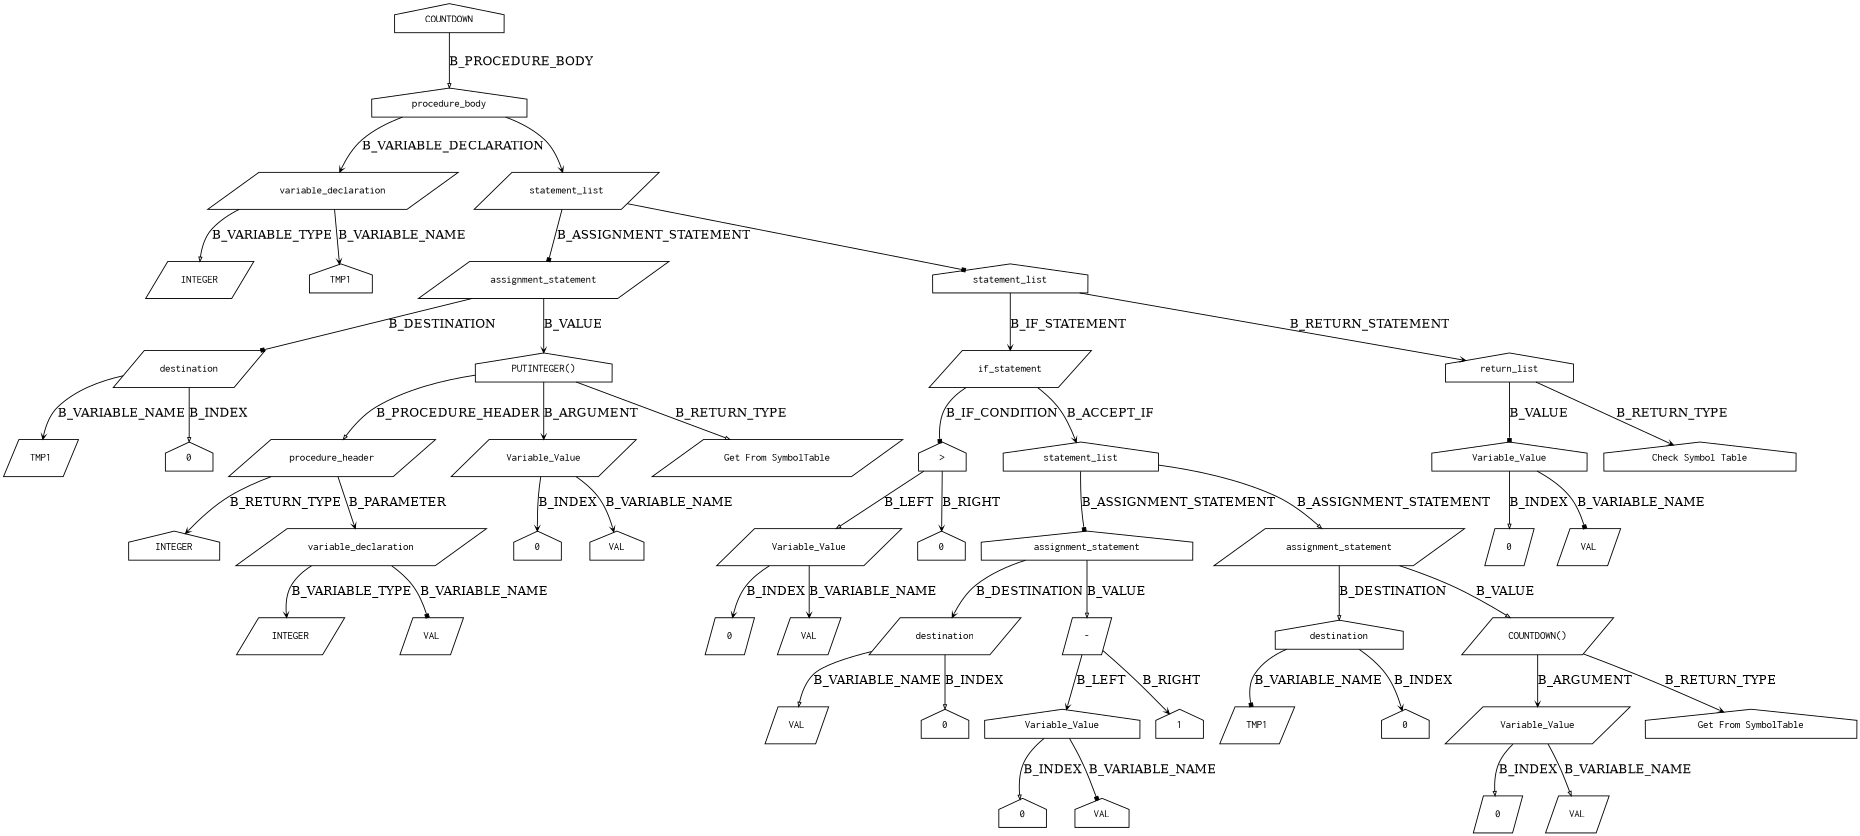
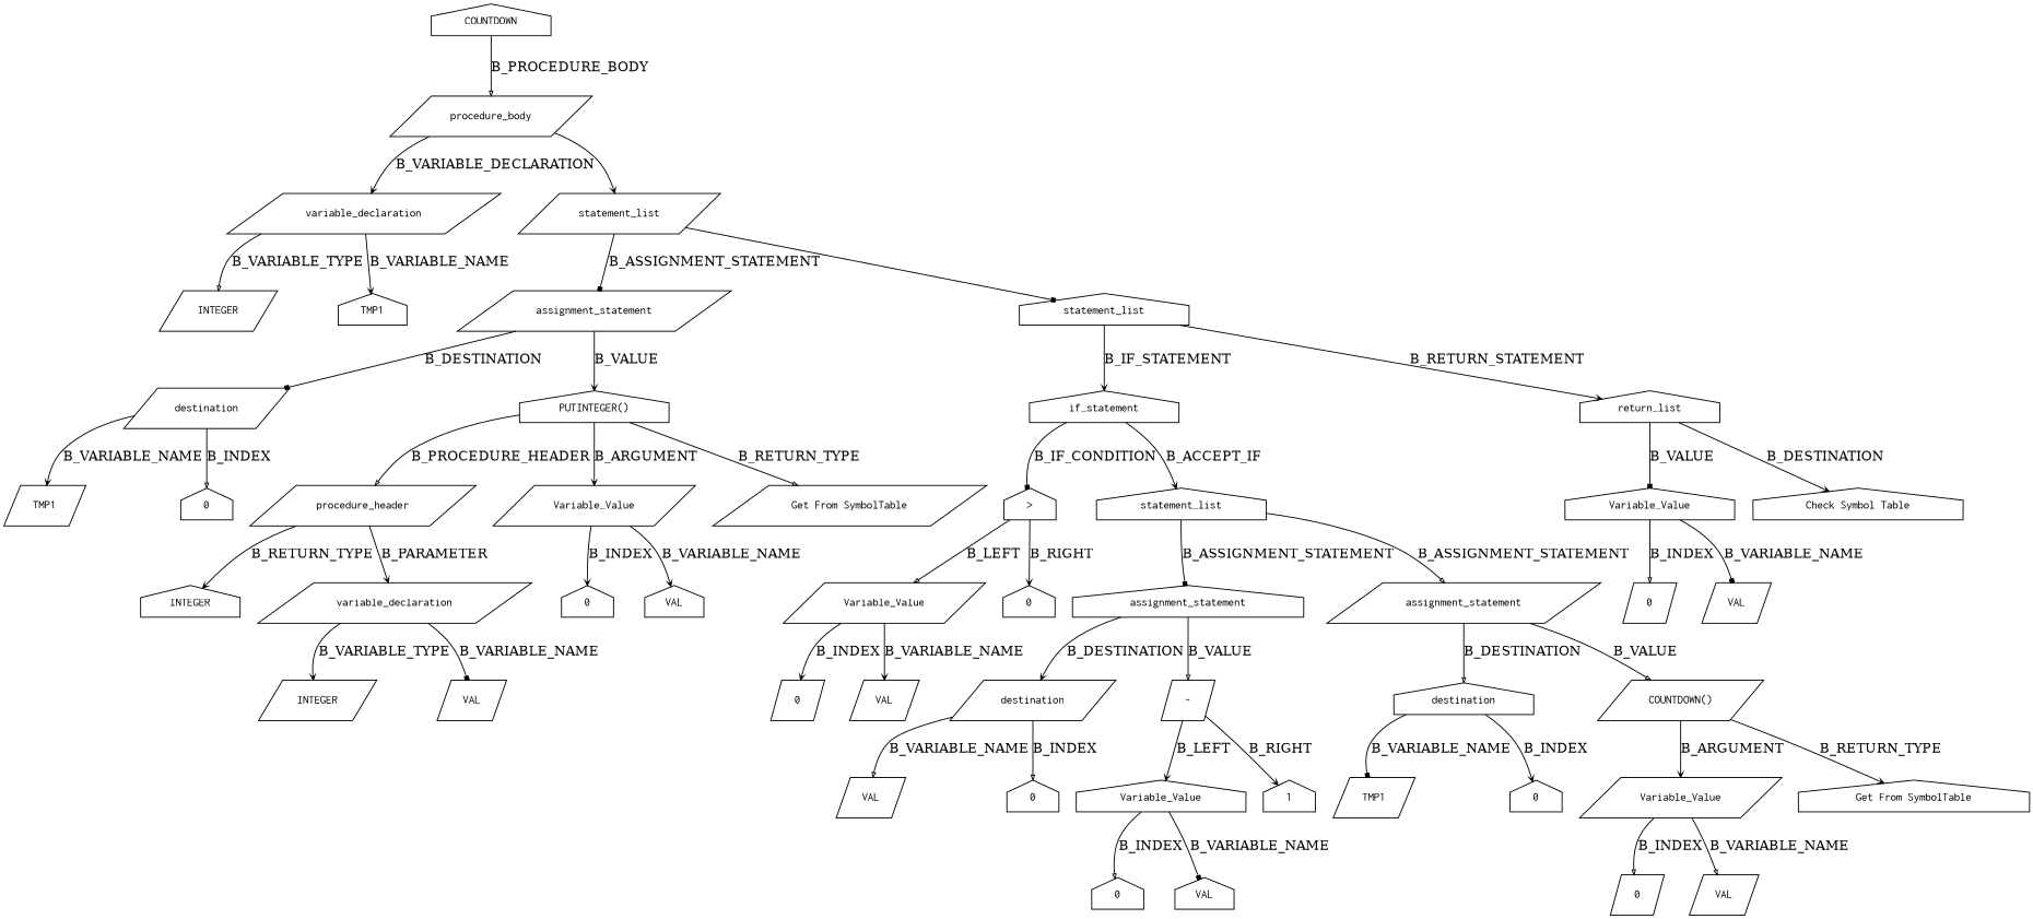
  digraph {
    ranksep=.6
    node [fontname=Courier fontsize=12 shape=parallelogram]
    edge [arrowhead=vee arrowsize=.5]
    n1 [height=.1 label=COUNTDOWN shape=house]
-   n2 [height=.1 label=procedure_body shape=house]
+   n2 [height=.1 label=procedure_body]
    n3 [height=.1 label=procedure_header]
    n4 [height=.1 label=INTEGER shape=house]
    n5 [height=.1 label=variable_declaration]
    n6 [height=.1 label=variable_declaration]
    n7 [height=.1 label=statement_list]
    n8 [height=.1 label=INTEGER]
    n9 [height=.1 label=VAL]
    n10 [height=.1 label=INTEGER]
    n11 [height=.1 label=TMP1 shape=house]
    n12 [height=.1 label=assignment_statement]
    n13 [height=.1 label=statement_list shape=house]
    n14 [height=.1 label=destination]
    n15 [height=.1 label="PUTINTEGER()" shape=house]
-   n16 [height=.1 label=if_statement]
+   n16 [height=.1 label=if_statement shape=house]
    n17 [height=.1 label=return_list shape=house]
    n18 [height=.1 label=TMP1]
    n19 [height=.1 label=0 shape=house]
    n20 [height=.1 label=Variable_Value]
    n21 [height=.1 label="Get From SymbolTable"]
    n22 [height=.1 label=">" shape=house]
    n23 [height=.1 label=statement_list shape=house]
    n24 [height=.1 label=Variable_Value shape=house]
    n25 [height=.1 label="Check Symbol Table" shape=house]
    n26 [height=.1 label=0 shape=house]
    n27 [height=.1 label=VAL shape=house]
    n28 [height=.1 label=Variable_Value]
    n29 [height=.1 label=0 shape=house]
    n30 [height=.1 label=assignment_statement shape=house]
    n31 [height=.1 label=assignment_statement]
    n32 [height=.1 label=0]
    n33 [height=.1 label=VAL]
    n34 [height=.1 label=0]
    n35 [height=.1 label=VAL]
    n36 [height=.1 label=destination]
    n37 [height=.1 label="-"]
    n38 [height=.1 label=destination shape=house]
    n39 [height=.1 label="COUNTDOWN()"]
    n40 [height=.1 label=VAL]
    n41 [height=.1 label=0 shape=house]
    n42 [height=.1 label=Variable_Value shape=house]
    n43 [height=.1 label=1 shape=house]
    n44 [height=.1 label=TMP1]
    n45 [height=.1 label=0 shape=house]
    n46 [height=.1 label=Variable_Value]
    n47 [height=.1 label="Get From SymbolTable" shape=house]
    n48 [height=.1 label=0 shape=house]
    n49 [height=.1 label=VAL shape=house]
    n50 [height=.1 label=0]
    n51 [height=.1 label=VAL]
    n1 -> n2 [arrowhead=onormal label=B_PROCEDURE_BODY]
    n2 -> n6 [label=B_VARIABLE_DECLARATION]
    n2 -> n7
    n3 -> n4 [label=B_RETURN_TYPE]
    n3 -> n5 [label=B_PARAMETER]
    n5 -> n8 [label=B_VARIABLE_TYPE]
    n5 -> n9 [arrowhead=box label=B_VARIABLE_NAME]
    n6 -> n10 [arrowhead=onormal label=B_VARIABLE_TYPE]
    n6 -> n11 [label=B_VARIABLE_NAME]
    n7 -> n12 [arrowhead=box label=B_ASSIGNMENT_STATEMENT]
    n7 -> n13 [arrowhead=box]
    n12 -> n14 [arrowhead=box label=B_DESTINATION]
    n12 -> n15 [label=B_VALUE]
    n13 -> n16 [label=B_IF_STATEMENT]
    n13 -> n17 [label=B_RETURN_STATEMENT]
    n14 -> n18 [label=B_VARIABLE_NAME]
    n14 -> n19 [arrowhead=onormal label=B_INDEX]
    n15 -> n3 [arrowhead=onormal label=B_PROCEDURE_HEADER]
    n15 -> n20 [label=B_ARGUMENT]
    n15 -> n21 [arrowhead=onormal label=B_RETURN_TYPE]
    n16 -> n22 [arrowhead=box label=B_IF_CONDITION]
    n16 -> n23 [label=B_ACCEPT_IF]
    n17 -> n24 [arrowhead=box label=B_VALUE]
-   n17 -> n25 [label=B_RETURN_TYPE]
+   n17 -> n25 [label=B_DESTINATION]
    n20 -> n26 [label=B_INDEX]
    n20 -> n27 [label=B_VARIABLE_NAME]
    n22 -> n28 [arrowhead=onormal label=B_LEFT]
    n22 -> n29 [label=B_RIGHT]
    n23 -> n30 [arrowhead=box label=B_ASSIGNMENT_STATEMENT]
    n23 -> n31 [arrowhead=onormal label=B_ASSIGNMENT_STATEMENT]
    n24 -> n32 [arrowhead=onormal label=B_INDEX]
    n24 -> n33 [arrowhead=box label=B_VARIABLE_NAME]
    n28 -> n34 [label=B_INDEX]
    n28 -> n35 [label=B_VARIABLE_NAME]
    n30 -> n36 [label=B_DESTINATION]
    n30 -> n37 [arrowhead=onormal label=B_VALUE]
    n31 -> n38 [arrowhead=onormal label=B_DESTINATION]
    n31 -> n39 [arrowhead=onormal label=B_VALUE]
    n36 -> n40 [arrowhead=onormal label=B_VARIABLE_NAME]
    n36 -> n41 [arrowhead=onormal label=B_INDEX]
    n37 -> n42 [label=B_LEFT]
    n37 -> n43 [label=B_RIGHT]
    n38 -> n44 [arrowhead=box label=B_VARIABLE_NAME]
    n38 -> n45 [label=B_INDEX]
    n39 -> n46 [label=B_ARGUMENT]
    n39 -> n47 [label=B_RETURN_TYPE]
    n42 -> n48 [arrowhead=onormal label=B_INDEX]
    n42 -> n49 [arrowhead=box label=B_VARIABLE_NAME]
    n46 -> n50 [arrowhead=onormal label=B_INDEX]
    n46 -> n51 [arrowhead=onormal label=B_VARIABLE_NAME]
  }
